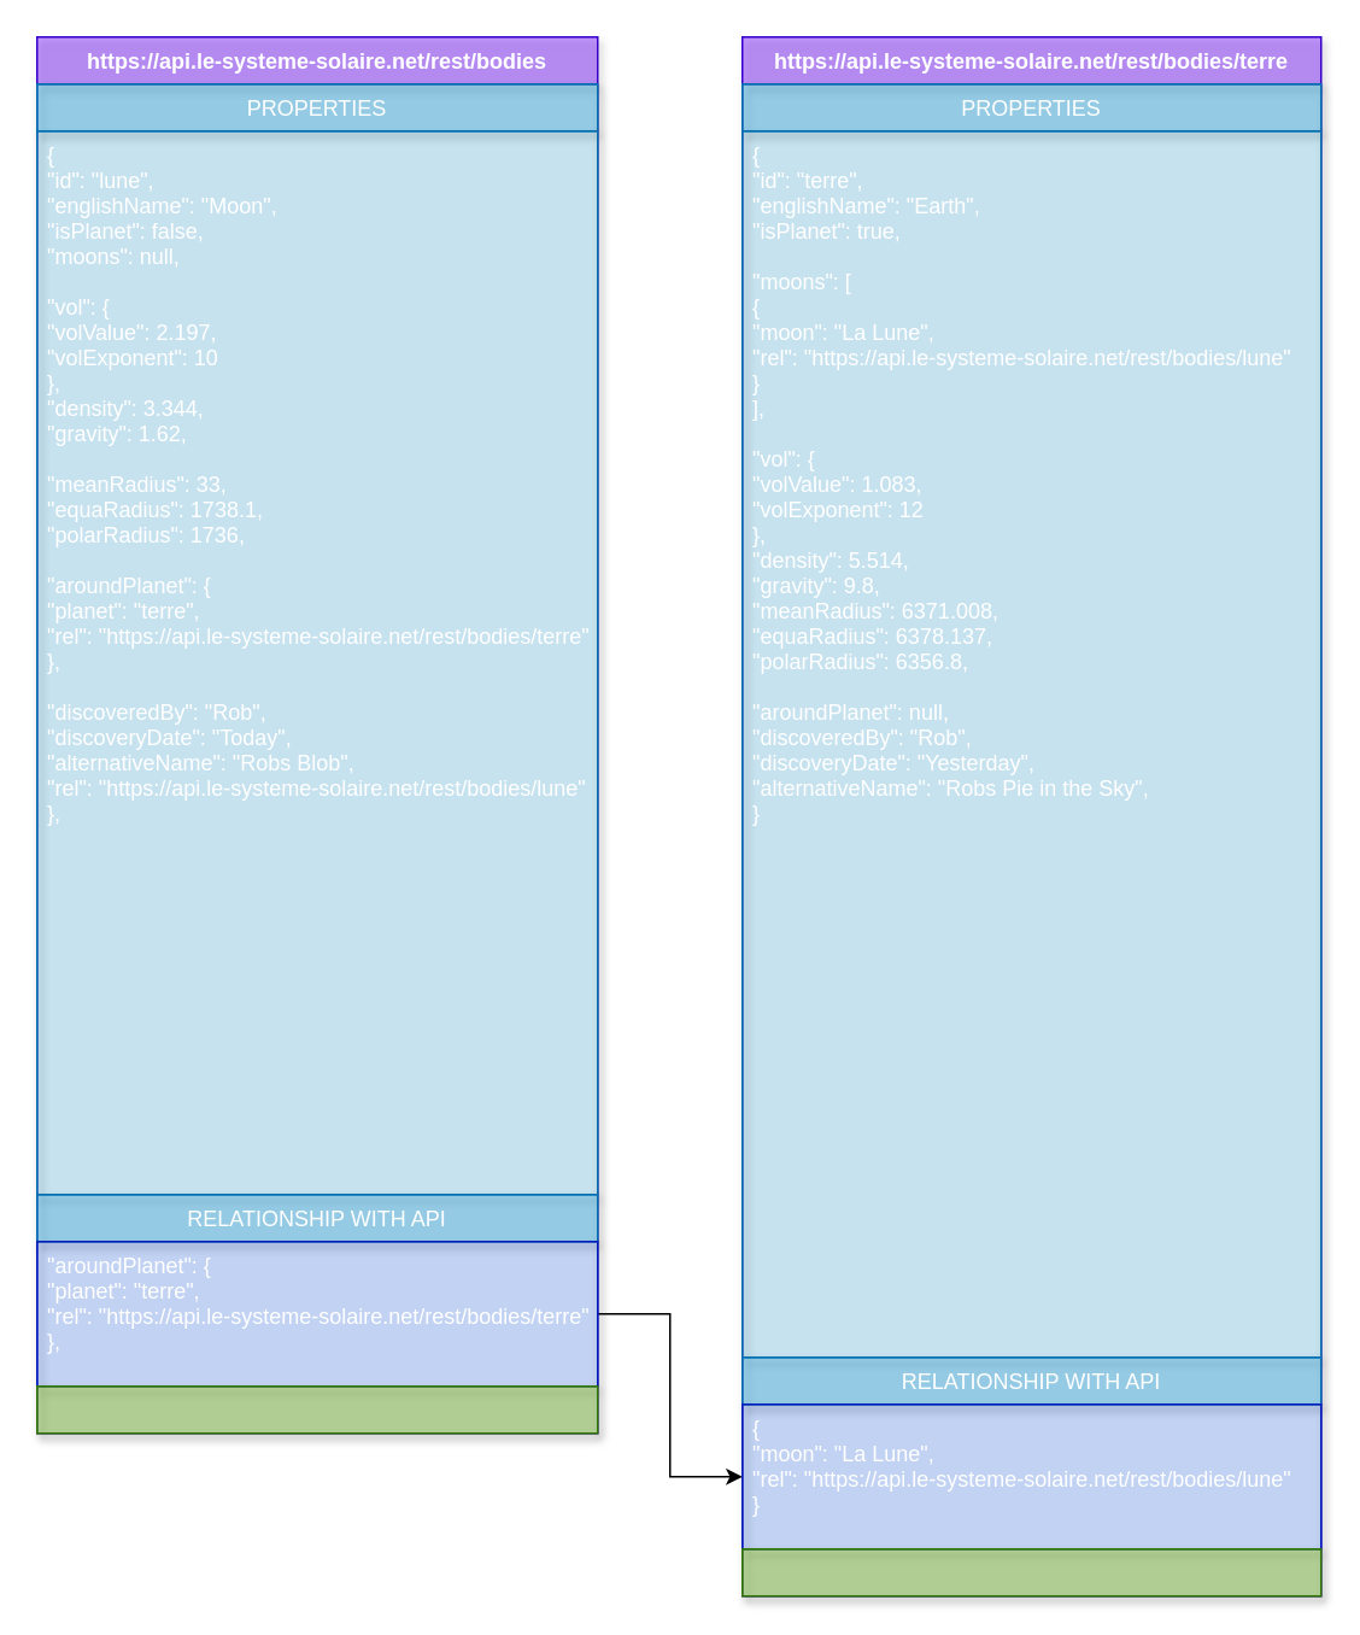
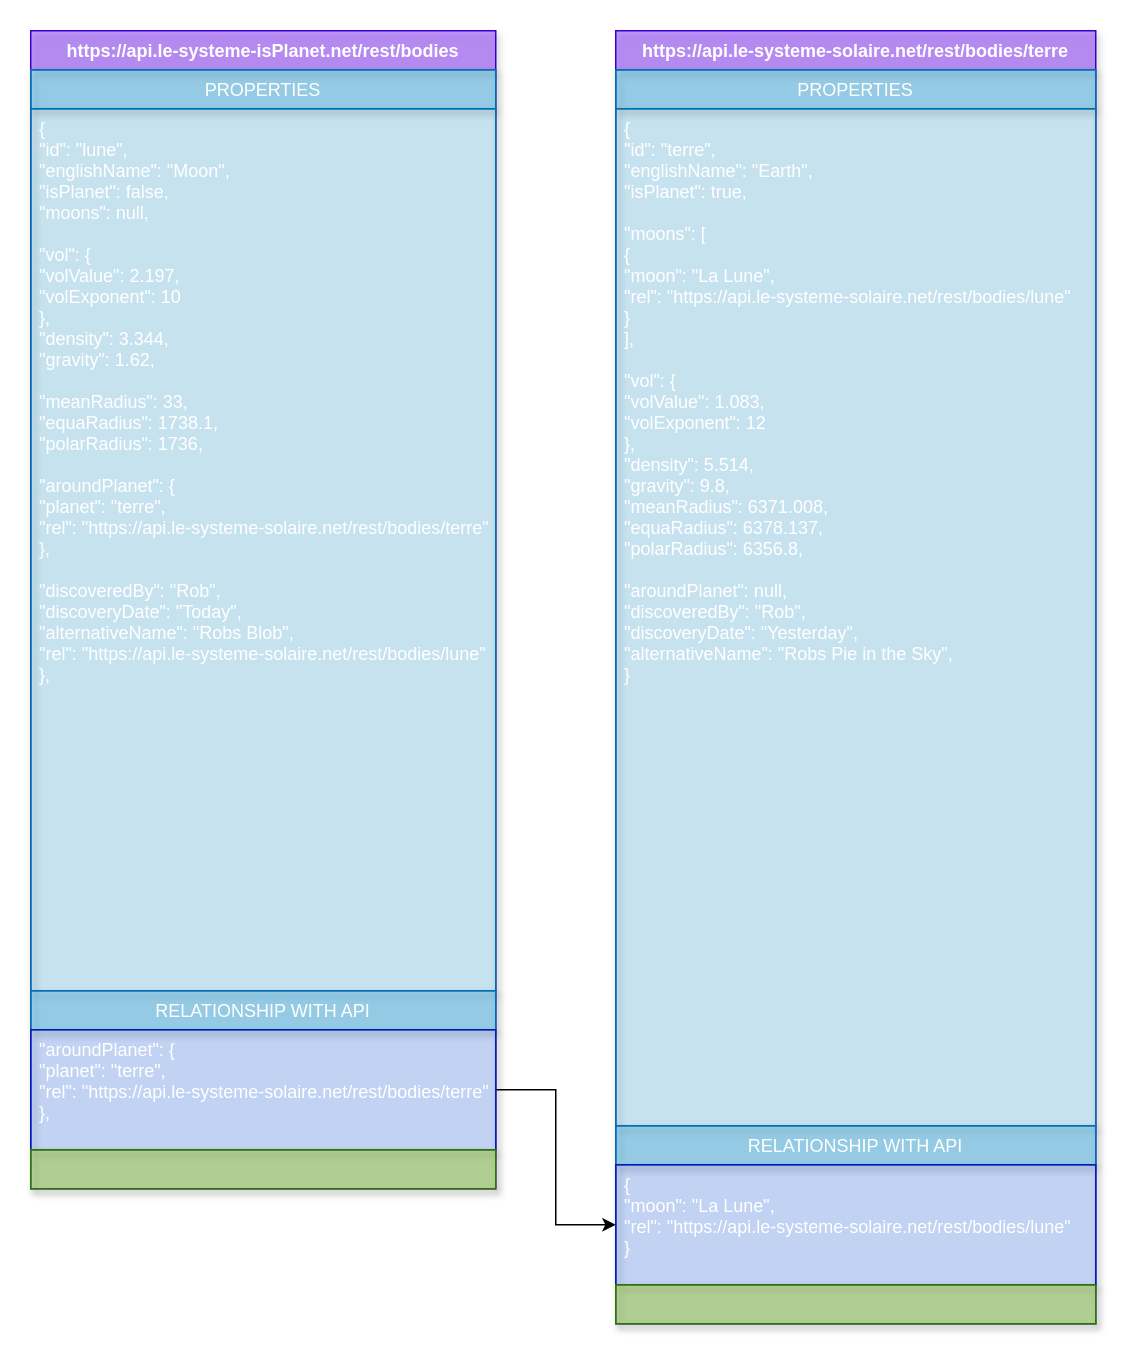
  <mxCell id="0" />
  <mxCell id="1" parent="0" />
  <mxCell id="2" value="" style="edgeStyle=orthogonalEdgeStyle;rounded=0;orthogonalLoop=1;jettySize=auto;html=1;" edge="1" parent="1" source="7" target="13"><mxGeometry relative="1" as="geometry" /></mxCell>
- <mxCell id="3" value="https://api.le-systeme-solaire.net/rest/bodies" style="swimlane;fontStyle=1;align=center;verticalAlign=top;childLayout=stackLayout;horizontal=1;startSize=26;horizontalStack=0;resizeParent=1;resizeParentMax=0;resizeLast=0;collapsible=1;marginBottom=0;shadow=1;strokeOpacity=100;fillColor=#6a00ff;strokeColor=#3700CC;fontColor=#ffffff;fillOpacity=40;" vertex="1" parent="1"><mxGeometry x="20" y="20" width="310" height="772" as="geometry" /></mxCell>
+ <mxCell id="3" value="https://api.le-systeme-isPlanet.net/rest/bodies" style="swimlane;fontStyle=1;align=center;verticalAlign=top;childLayout=stackLayout;horizontal=1;startSize=26;horizontalStack=0;resizeParent=1;resizeParentMax=0;resizeLast=0;collapsible=1;marginBottom=0;shadow=1;strokeOpacity=100;fillColor=#6a00ff;strokeColor=#3700CC;fontColor=#ffffff;fillOpacity=40;" vertex="1" parent="1"><mxGeometry x="20" y="20" width="310" height="772" as="geometry" /></mxCell>
  <mxCell id="4" value="PROPERTIES" style="text;align=center;verticalAlign=top;spacingLeft=4;spacingRight=4;overflow=hidden;rotatable=0;points=[[0,0.5],[1,0.5]];portConstraint=eastwest;shadow=1;strokeOpacity=100;fillColor=#1ba1e2;strokeColor=#006EAF;fontColor=#ffffff;fillOpacity=40;" vertex="1" parent="3"><mxGeometry y="26" width="310" height="26" as="geometry" /></mxCell>
  <mxCell id="5" value="{&#10;&quot;id&quot;: &quot;lune&quot;,&#10;&quot;englishName&quot;: &quot;Moon&quot;,&#10;&quot;isPlanet&quot;: false,&#10;&quot;moons&quot;: null,&#10;&#10;&quot;vol&quot;: {&#10;&quot;volValue&quot;: 2.197,&#10;&quot;volExponent&quot;: 10&#10;},&#10;&quot;density&quot;: 3.344,&#10;&quot;gravity&quot;: 1.62,&#10;&#10;&quot;meanRadius&quot;: 33,&#10;&quot;equaRadius&quot;: 1738.1,&#10;&quot;polarRadius&quot;: 1736,&#10;&#10;&quot;aroundPlanet&quot;: {&#10;&quot;planet&quot;: &quot;terre&quot;,&#10;&quot;rel&quot;: &quot;https://api.le-systeme-solaire.net/rest/bodies/terre&quot;&#10;},&#10;&#10;&quot;discoveredBy&quot;: &quot;Rob&quot;,&#10;&quot;discoveryDate&quot;: &quot;Today&quot;,&#10;&quot;alternativeName&quot;: &quot;Robs Blob&quot;,&#10;&quot;rel&quot;: &quot;https://api.le-systeme-solaire.net/rest/bodies/lune&quot;&#10;}," style="text;align=left;verticalAlign=top;spacingLeft=4;spacingRight=4;overflow=hidden;rotatable=0;points=[[0,0.5],[1,0.5]];portConstraint=eastwest;shadow=1;strokeOpacity=100;fillColor=#1ba1e2;strokeColor=#006EAF;fontColor=#ffffff;fillOpacity=20;fontStyle=0" vertex="1" parent="3"><mxGeometry y="52" width="310" height="588" as="geometry" /></mxCell>
  <mxCell id="6" value="RELATIONSHIP WITH API" style="text;align=center;verticalAlign=top;spacingLeft=4;spacingRight=4;overflow=hidden;rotatable=0;points=[[0,0.5],[1,0.5]];portConstraint=eastwest;shadow=1;strokeOpacity=100;fillColor=#1ba1e2;strokeColor=#006EAF;fontColor=#ffffff;fillOpacity=40;" vertex="1" parent="3"><mxGeometry y="640" width="310" height="26" as="geometry" /></mxCell>
  <mxCell id="7" value="&quot;aroundPlanet&quot;: {&#10;&quot;planet&quot;: &quot;terre&quot;,&#10;&quot;rel&quot;: &quot;https://api.le-systeme-solaire.net/rest/bodies/terre&quot;&#10;}," style="text;align=left;verticalAlign=top;spacingLeft=4;spacingRight=4;overflow=hidden;rotatable=0;points=[[0,0.5],[1,0.5]];portConstraint=eastwest;shadow=1;strokeOpacity=100;fillColor=#0050ef;strokeColor=#001DBC;fontColor=#ffffff;fillOpacity=20;fontStyle=0" vertex="1" parent="3"><mxGeometry y="666" width="310" height="80" as="geometry" /></mxCell>
  <mxCell id="8" value="" style="text;align=center;verticalAlign=top;spacingLeft=4;spacingRight=4;overflow=hidden;rotatable=0;points=[[0,0.5],[1,0.5]];portConstraint=eastwest;shadow=1;strokeOpacity=100;fillColor=#60a917;strokeColor=#2D7600;fontColor=#ffffff;fillOpacity=40;" vertex="1" parent="3"><mxGeometry y="746" width="310" height="26" as="geometry" /></mxCell>
  <mxCell id="9" value="https://api.le-systeme-solaire.net/rest/bodies/terre" style="swimlane;fontStyle=1;align=center;verticalAlign=top;childLayout=stackLayout;horizontal=1;startSize=26;horizontalStack=0;resizeParent=1;resizeParentMax=0;resizeLast=0;collapsible=1;marginBottom=0;shadow=1;strokeOpacity=100;fillColor=#6a00ff;strokeColor=#3700CC;fontColor=#ffffff;fillOpacity=40;" vertex="1" parent="1"><mxGeometry x="410" y="20" width="320" height="862" as="geometry" /></mxCell>
  <mxCell id="10" value="PROPERTIES" style="text;align=center;verticalAlign=top;spacingLeft=4;spacingRight=4;overflow=hidden;rotatable=0;points=[[0,0.5],[1,0.5]];portConstraint=eastwest;shadow=1;strokeOpacity=100;fillColor=#1ba1e2;strokeColor=#006EAF;fontColor=#ffffff;fillOpacity=40;" vertex="1" parent="9"><mxGeometry y="26" width="320" height="26" as="geometry" /></mxCell>
  <mxCell id="11" value="{&#10;&quot;id&quot;: &quot;terre&quot;,&#10;&quot;englishName&quot;: &quot;Earth&quot;,&#10;&quot;isPlanet&quot;: true,&#10;&#10;&quot;moons&quot;: [&#10;{&#10;&quot;moon&quot;: &quot;La Lune&quot;,&#10;&quot;rel&quot;: &quot;https://api.le-systeme-solaire.net/rest/bodies/lune&quot;&#10;}&#10;],&#10;&#10;&quot;vol&quot;: {&#10;&quot;volValue&quot;: 1.083,&#10;&quot;volExponent&quot;: 12&#10;},&#10;&quot;density&quot;: 5.514,&#10;&quot;gravity&quot;: 9.8,&#10;&quot;meanRadius&quot;: 6371.008,&#10;&quot;equaRadius&quot;: 6378.137,&#10;&quot;polarRadius&quot;: 6356.8,&#10;&#10;&quot;aroundPlanet&quot;: null,&#10;&quot;discoveredBy&quot;: &quot;Rob&quot;,&#10;&quot;discoveryDate&quot;: &quot;Yesterday&quot;,&#10;&quot;alternativeName&quot;: &quot;Robs Pie in the Sky&quot;,&#10;}" style="text;align=left;verticalAlign=top;spacingLeft=4;spacingRight=4;overflow=hidden;rotatable=0;points=[[0,0.5],[1,0.5]];portConstraint=eastwest;shadow=1;strokeOpacity=100;fillColor=#1ba1e2;strokeColor=#006EAF;fontColor=#ffffff;fillOpacity=20;fontStyle=0" vertex="1" parent="9"><mxGeometry y="52" width="320" height="678" as="geometry" /></mxCell>
  <mxCell id="12" value="RELATIONSHIP WITH API" style="text;align=center;verticalAlign=top;spacingLeft=4;spacingRight=4;overflow=hidden;rotatable=0;points=[[0,0.5],[1,0.5]];portConstraint=eastwest;shadow=1;strokeOpacity=100;fillColor=#1ba1e2;strokeColor=#006EAF;fontColor=#ffffff;fillOpacity=40;" vertex="1" parent="9"><mxGeometry y="730" width="320" height="26" as="geometry" /></mxCell>
  <mxCell id="13" value="{&#10;&quot;moon&quot;: &quot;La Lune&quot;,&#10;&quot;rel&quot;: &quot;https://api.le-systeme-solaire.net/rest/bodies/lune&quot;&#10;}" style="text;align=left;verticalAlign=top;spacingLeft=4;spacingRight=4;overflow=hidden;rotatable=0;points=[[0,0.5],[1,0.5]];portConstraint=eastwest;shadow=1;strokeOpacity=100;fillColor=#0050ef;strokeColor=#001DBC;fontColor=#ffffff;fillOpacity=20;fontStyle=0" vertex="1" parent="9"><mxGeometry y="756" width="320" height="80" as="geometry" /></mxCell>
  <mxCell id="14" value="" style="text;align=center;verticalAlign=top;spacingLeft=4;spacingRight=4;overflow=hidden;rotatable=0;points=[[0,0.5],[1,0.5]];portConstraint=eastwest;shadow=1;strokeOpacity=100;fillColor=#60a917;strokeColor=#2D7600;fontColor=#ffffff;fillOpacity=40;" vertex="1" parent="9"><mxGeometry y="836" width="320" height="26" as="geometry" /></mxCell>
